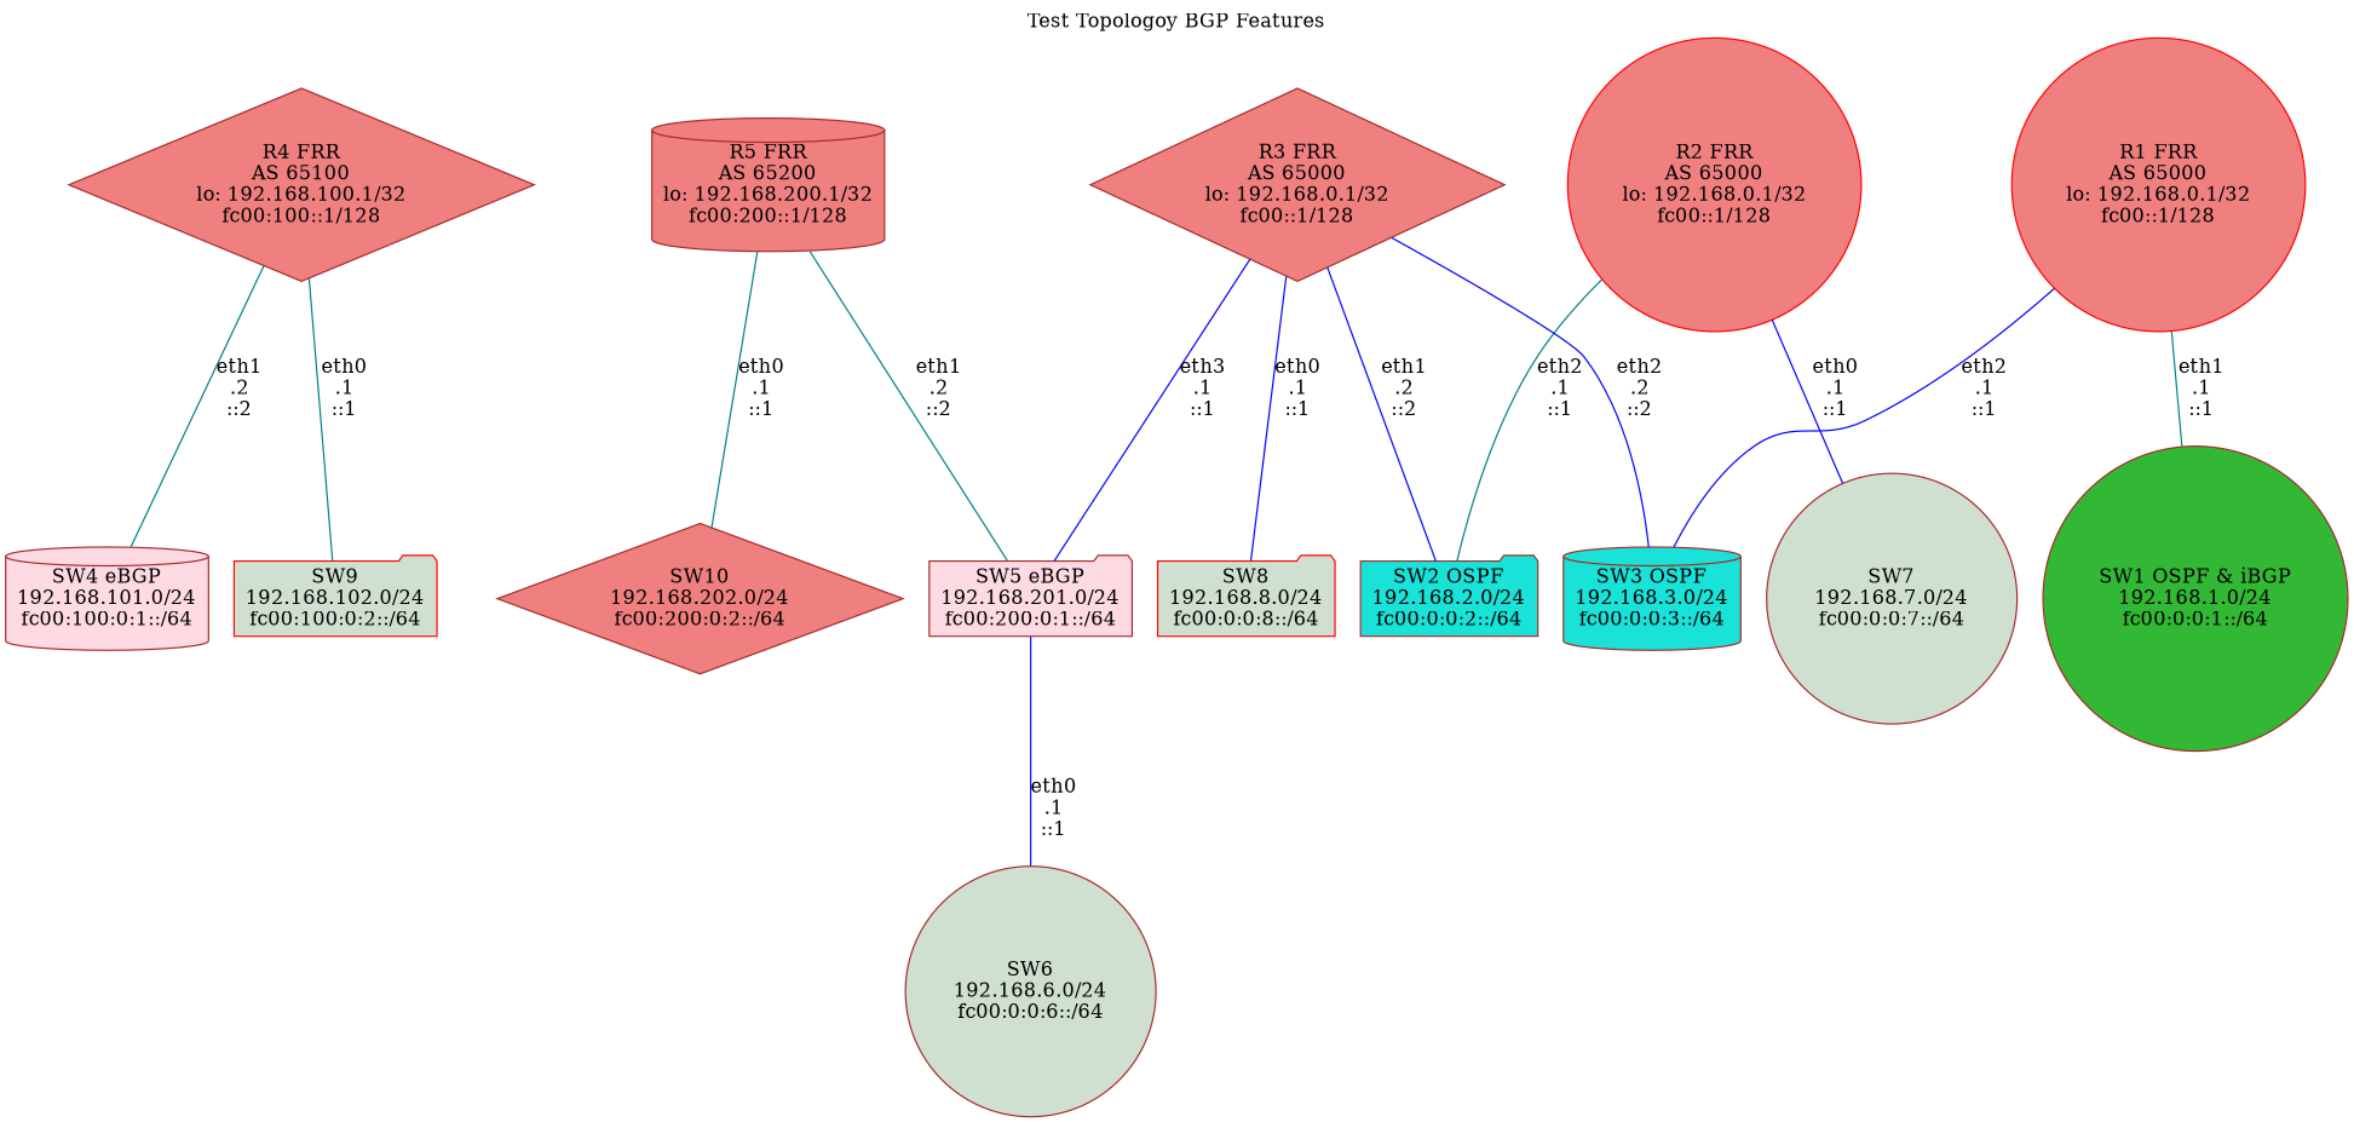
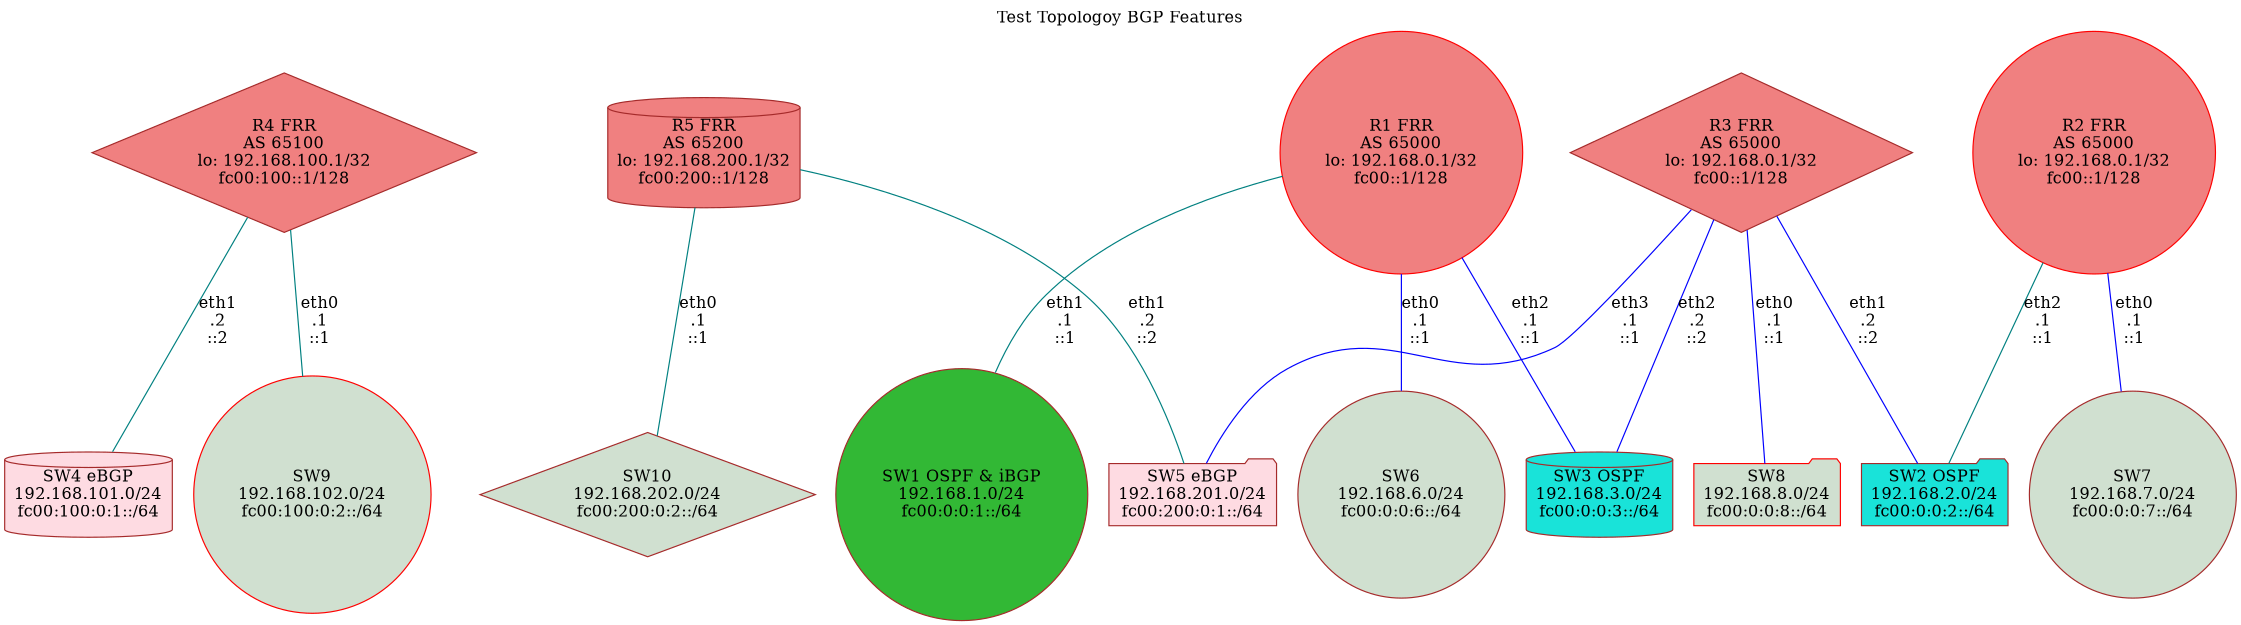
  graph {
    constraint=false
    label="Test Topologoy BGP Features"
    labelloc=t
    rankdir=TB
    node [color=brown fillcolor="#f08080" shape=circle style=filled]
    edge [color=blue]
    n1 [label="R4 FRR\nAS 65100\nlo: 192.168.100.1/32\nfc00:100::1/128" shape=diamond]
    n2 [fillcolor="#fedbe2" label="SW4 eBGP\n192.168.101.0/24\nfc00:100:0:1::/64" shape=cylinder]
-   n3 [color=red fillcolor="#d0e0d0" label="SW9\n192.168.102.0/24\nfc00:100:0:2::/64" shape=folder]
+   n3 [color=red fillcolor="#d0e0d0" label="SW9\n192.168.102.0/24\nfc00:100:0:2::/64"]
    n4 [label="R5 FRR\nAS 65200\nlo: 192.168.200.1/32\nfc00:200::1/128" shape=cylinder]
    n5 [fillcolor="#fedbe2" label="SW5 eBGP\n192.168.201.0/24\nfc00:200:0:1::/64" shape=folder]
-   n6 [label="SW10\n192.168.202.0/24\nfc00:200:0:2::/64" shape=diamond]
+   n6 [fillcolor="#d0e0d0" label="SW10\n192.168.202.0/24\nfc00:200:0:2::/64" shape=diamond]
    n7 [color=red label="R1 FRR\nAS 65000\nlo: 192.168.0.1/32\nfc00::1/128"]
    n8 [fillcolor="#32b835" label="SW1 OSPF & iBGP\n192.168.1.0/24\nfc00:0:0:1::/64"]
    n9 [fillcolor="#19e3d9" label="SW3 OSPF\n192.168.3.0/24\nfc00:0:0:3::/64" shape=cylinder]
    n10 [fillcolor="#d0e0d0" label="SW6\n192.168.6.0/24\nfc00:0:0:6::/64"]
    n11 [color=red label="R2 FRR\nAS 65000\nlo: 192.168.0.1/32\nfc00::1/128"]
    n12 [fillcolor="#19e3d9" label="SW2 OSPF\n192.168.2.0/24\nfc00:0:0:2::/64" shape=folder]
    n13 [fillcolor="#d0e0d0" label="SW7\n192.168.7.0/24\nfc00:0:0:7::/64"]
    n14 [label="R3 FRR\nAS 65000\nlo: 192.168.0.1/32\nfc00::1/128" shape=diamond]
    n15 [color=red fillcolor="#d0e0d0" label="SW8\n192.168.8.0/24\nfc00:0:0:8::/64" shape=folder]
    n1 -- n2 [color=teal label="eth1\n.2\n::2"]
    n1 -- n3 [color=teal label="eth0\n.1\n::1"]
    n4 -- n5 [color=teal label="eth1\n.2\n::2"]
    n4 -- n6 [color=teal label="eth0\n.1\n::1"]
    n7 -- n8 [color=teal label="eth1\n.1\n::1"]
    n7 -- n9 [label="eth2\n.1\n::1"]
-   n5 -- n10 [label="eth0\n.1\n::1"]
+   n7 -- n10 [label="eth0\n.1\n::1"]
    n11 -- n12 [color=teal label="eth2\n.1\n::1"]
    n11 -- n13 [label="eth0\n.1\n::1"]
    n14 -- n5 [label="eth3\n.1\n::1"]
    n14 -- n9 [label="eth2\n.2\n::2"]
    n14 -- n12 [label="eth1\n.2\n::2"]
    n14 -- n15 [label="eth0\n.1\n::1"]
  }
